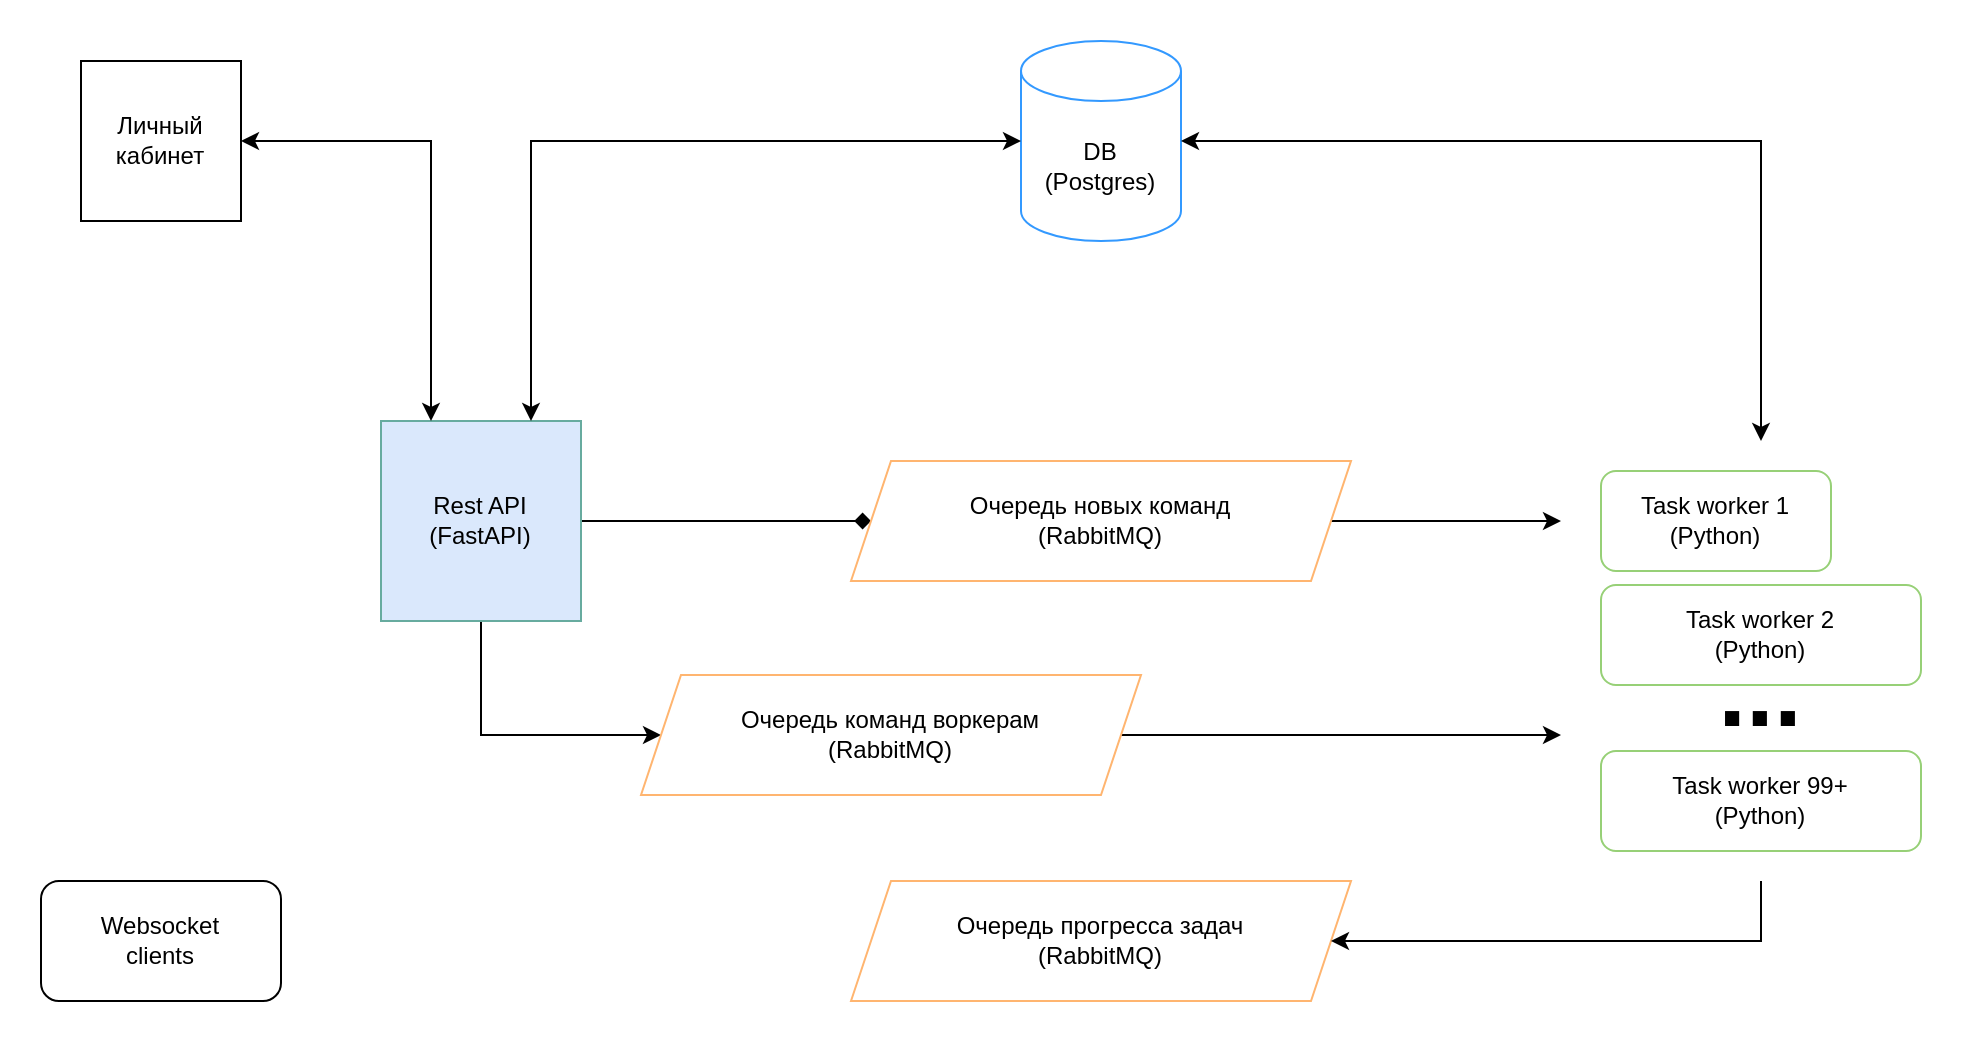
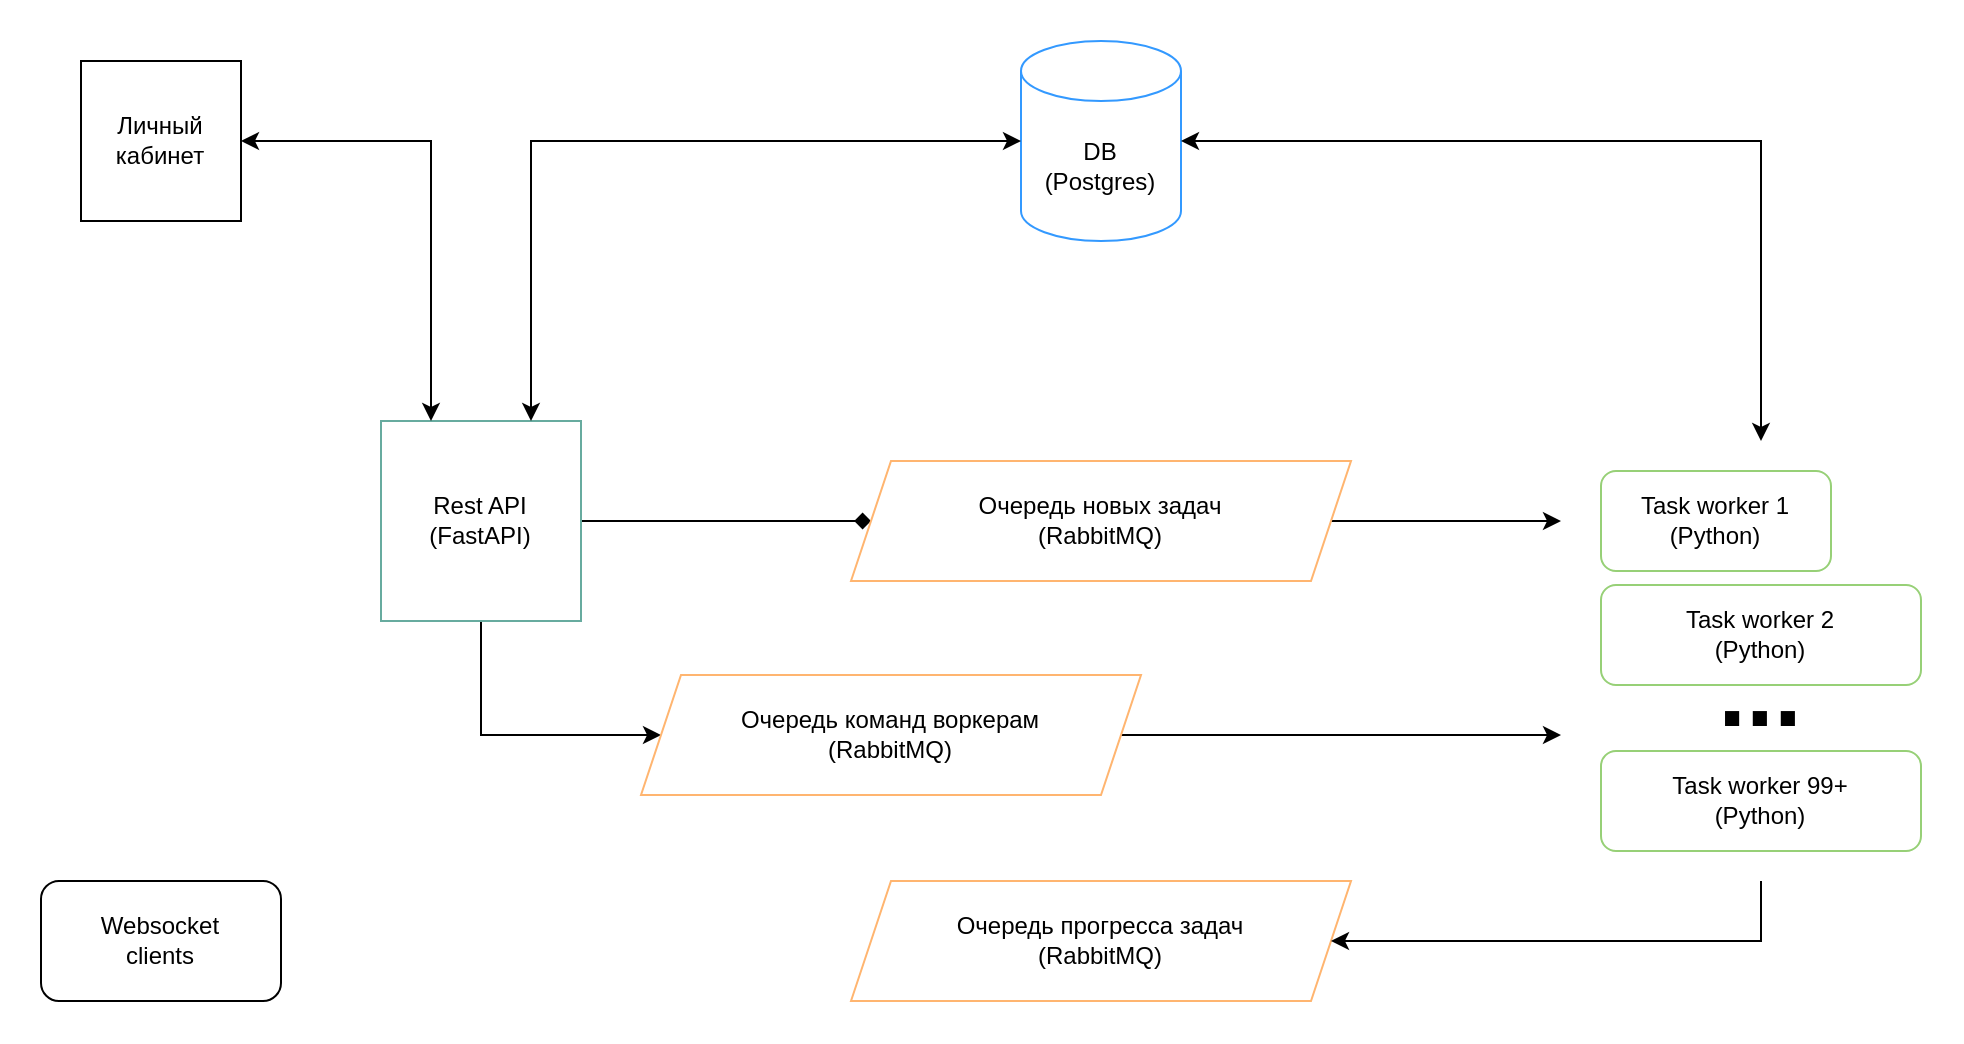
  <mxCell id="0" />
  <mxCell id="1" parent="0" />
  <mxCell id="2" style="edgeStyle=orthogonalEdgeStyle;rounded=0;orthogonalLoop=1;jettySize=auto;html=1;exitX=1;exitY=0.5;exitDx=0;exitDy=0;entryX=0;entryY=0.5;entryDx=0;entryDy=0;fontSize=50;endArrow=diamond;" edge="1" parent="1" source="4" target="6"><mxGeometry relative="1" as="geometry" /></mxCell>
  <mxCell id="3" style="edgeStyle=orthogonalEdgeStyle;rounded=0;orthogonalLoop=1;jettySize=auto;html=1;exitX=0.5;exitY=1;exitDx=0;exitDy=0;entryX=0;entryY=0.5;entryDx=0;entryDy=0;fontSize=12;" edge="1" parent="1" source="4" target="20"><mxGeometry relative="1" as="geometry"><Array as="points"><mxPoint x="240" y="367" /></Array></mxGeometry></mxCell>
- <mxCell id="4" value="Rest API&lt;br&gt;(FastAPI)" style="whiteSpace=wrap;html=1;aspect=fixed;strokeColor=#67AB9F;fillColor=#dae8fc;" vertex="1" parent="1"><mxGeometry x="190" y="210" width="100" height="100" as="geometry" /></mxCell>
+ <mxCell id="4" value="Rest API&lt;br&gt;(FastAPI)" style="whiteSpace=wrap;html=1;aspect=fixed;strokeColor=#67AB9F;" vertex="1" parent="1"><mxGeometry x="190" y="210" width="100" height="100" as="geometry" /></mxCell>
  <mxCell id="5" style="edgeStyle=orthogonalEdgeStyle;rounded=0;orthogonalLoop=1;jettySize=auto;html=1;exitX=1;exitY=0.5;exitDx=0;exitDy=0;fontSize=50;" edge="1" parent="1" source="6"><mxGeometry relative="1" as="geometry"><mxPoint x="780" y="260" as="targetPoint" /></mxGeometry></mxCell>
- <mxCell id="6" value="Очередь новых команд&lt;br&gt;(RabbitMQ)" style="shape=parallelogram;perimeter=parallelogramPerimeter;whiteSpace=wrap;html=1;fixedSize=1;strokeColor=#FFB570;" vertex="1" parent="1"><mxGeometry x="425" y="230" width="250" height="60" as="geometry" /></mxCell>
+ <mxCell id="6" value="Очередь новых задач&lt;br&gt;(RabbitMQ)" style="shape=parallelogram;perimeter=parallelogramPerimeter;whiteSpace=wrap;html=1;fixedSize=1;strokeColor=#FFB570;" vertex="1" parent="1"><mxGeometry x="425" y="230" width="250" height="60" as="geometry" /></mxCell>
  <mxCell id="7" value="Очередь прогресса задач&lt;br&gt;(RabbitMQ)" style="shape=parallelogram;perimeter=parallelogramPerimeter;whiteSpace=wrap;html=1;fixedSize=1;strokeColor=#FFB570;" vertex="1" parent="1"><mxGeometry x="425" y="440" width="250" height="60" as="geometry" /></mxCell>
  <mxCell id="8" value="Task worker 1&lt;br&gt;(Python)" style="rounded=1;whiteSpace=wrap;html=1;strokeColor=#97D077;" vertex="1" parent="1"><mxGeometry x="800" y="235" width="115" height="50" as="geometry" /></mxCell>
  <mxCell id="9" value="Task worker 2&lt;br&gt;(Python)" style="rounded=1;whiteSpace=wrap;html=1;strokeColor=#97D077;" vertex="1" parent="1"><mxGeometry x="800" y="292" width="160" height="50" as="geometry" /></mxCell>
  <mxCell id="10" value="Task worker 99+&lt;br&gt;(Python)" style="rounded=1;whiteSpace=wrap;html=1;strokeColor=#97D077;" vertex="1" parent="1"><mxGeometry x="800" y="375" width="160" height="50" as="geometry" /></mxCell>
  <mxCell id="11" value="&lt;p style=&quot;line-height: 0%;&quot;&gt;&lt;font style=&quot;font-size: 50px;&quot;&gt;&lt;b&gt;...&lt;/b&gt;&lt;/font&gt;&lt;/p&gt;" style="text;html=1;strokeColor=none;fillColor=none;align=center;verticalAlign=middle;whiteSpace=wrap;rounded=0;" vertex="1" parent="1"><mxGeometry x="850" y="337" width="60" height="30" as="geometry" /></mxCell>
  <mxCell id="12" value="DB&lt;br&gt;(Postgres)" style="shape=cylinder3;whiteSpace=wrap;html=1;boundedLbl=1;backgroundOutline=1;size=15;fontSize=12;strokeColor=#3399FF;" vertex="1" parent="1"><mxGeometry x="510" y="20" width="80" height="100" as="geometry" /></mxCell>
  <mxCell id="13" value="" style="endArrow=classic;startArrow=classic;html=1;rounded=0;fontSize=12;exitX=0.75;exitY=0;exitDx=0;exitDy=0;entryX=0;entryY=0.5;entryDx=0;entryDy=0;entryPerimeter=0;" edge="1" parent="1" source="4" target="12"><mxGeometry width="50" height="50" relative="1" as="geometry"><mxPoint x="180" y="110" as="sourcePoint" /><mxPoint x="230" y="60" as="targetPoint" /><Array as="points"><mxPoint x="265" y="70" /></Array></mxGeometry></mxCell>
  <mxCell id="14" value="" style="endArrow=classic;startArrow=classic;html=1;rounded=0;fontSize=12;exitX=1;exitY=0.5;exitDx=0;exitDy=0;exitPerimeter=0;" edge="1" parent="1" source="12"><mxGeometry width="50" height="50" relative="1" as="geometry"><mxPoint x="690" y="100" as="sourcePoint" /><mxPoint x="880" y="220" as="targetPoint" /><Array as="points"><mxPoint x="880" y="70" /></Array></mxGeometry></mxCell>
  <mxCell id="15" value="" style="endArrow=classic;startArrow=classic;html=1;rounded=0;fontSize=12;entryX=0.25;entryY=0;entryDx=0;entryDy=0;exitX=1;exitY=0.5;exitDx=0;exitDy=0;" edge="1" parent="1" source="16" target="4"><mxGeometry width="50" height="50" relative="1" as="geometry"><mxPoint x="-30" y="200" as="sourcePoint" /><mxPoint x="100" y="210" as="targetPoint" /><Array as="points"><mxPoint x="215" y="70" /></Array></mxGeometry></mxCell>
  <mxCell id="16" value="Личный кабинет" style="whiteSpace=wrap;html=1;aspect=fixed;strokeColor=#000000;fontSize=12;" vertex="1" parent="1"><mxGeometry x="40" y="30" width="80" height="80" as="geometry" /></mxCell>
  <mxCell id="17" value="Websocket&lt;br&gt;clients" style="rounded=1;whiteSpace=wrap;html=1;strokeColor=#000000;fontSize=12;" vertex="1" parent="1"><mxGeometry x="20" y="440" width="120" height="60" as="geometry" /></mxCell>
  <mxCell id="18" value="" style="endArrow=classic;html=1;rounded=0;fontSize=12;entryX=1;entryY=0.5;entryDx=0;entryDy=0;" edge="1" parent="1" target="7"><mxGeometry width="50" height="50" relative="1" as="geometry"><mxPoint x="880" y="440" as="sourcePoint" /><mxPoint x="830" y="500" as="targetPoint" /><Array as="points"><mxPoint x="880" y="470" /></Array></mxGeometry></mxCell>
  <mxCell id="19" style="edgeStyle=orthogonalEdgeStyle;rounded=0;orthogonalLoop=1;jettySize=auto;html=1;exitX=1;exitY=0.5;exitDx=0;exitDy=0;fontSize=12;" edge="1" parent="1" source="20"><mxGeometry relative="1" as="geometry"><mxPoint x="780" y="367" as="targetPoint" /></mxGeometry></mxCell>
  <mxCell id="20" value="Очередь команд воркерам&lt;br&gt;(RabbitMQ)" style="shape=parallelogram;perimeter=parallelogramPerimeter;whiteSpace=wrap;html=1;fixedSize=1;strokeColor=#FFB570;" vertex="1" parent="1"><mxGeometry x="320" y="337" width="250" height="60" as="geometry" /></mxCell>
